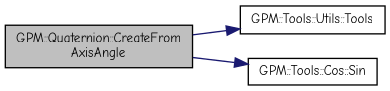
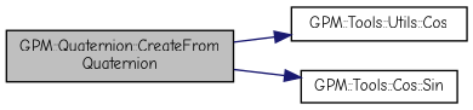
  digraph {
    fontname="Comic Neue"
    rankdir=LR
    node [color=black fillcolor=white fontname="Comic Neue" fontsize=10 shape=record style=filled]
    edge [color=midnightblue fontname="Comic Neue" fontsize=10 labelfontname=Helvetica labelfontsize=10 style=solid]
-   n1 [fillcolor=grey75 fontcolor=black height=0.2 label="GPM::Quaternion::CreateFrom\lAxisAngle" width=0.4]
-   n2 [height=0.2 label="GPM::Tools::Utils::Tools" width=0.4]
+   n1 [fillcolor=grey75 fontcolor=black height=0.2 label="GPM::Quaternion::CreateFrom\lQuaternion" width=0.4]
+   n2 [height=0.2 label="GPM::Tools::Utils::Cos" width=0.4]
    n3 [height=0.2 label="GPM::Tools::Cos::Sin" width=0.4]
    n1 -> n2
    n1 -> n3
  }
